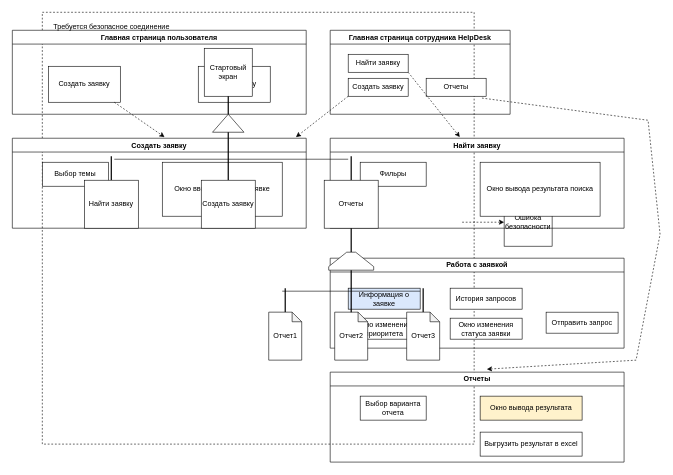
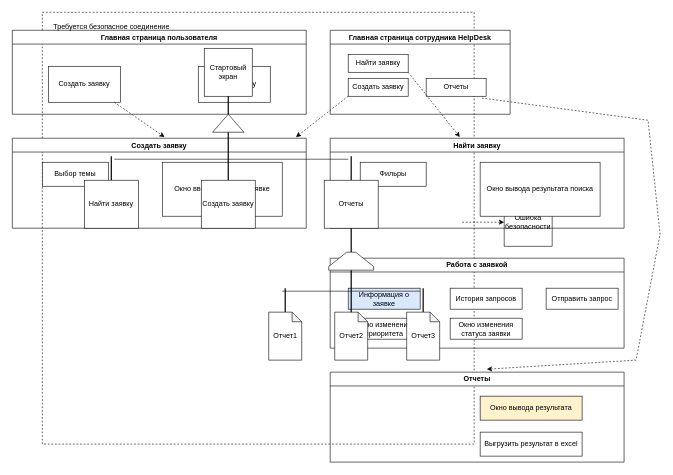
  <mxCell id="0" />
  <mxCell id="1" parent="0" />
  <mxCell id="2" value="" style="whiteSpace=wrap;html=1;aspect=fixed;dashed=1;" vertex="1" parent="1"><mxGeometry x="70" y="20" width="720" height="720" as="geometry" /></mxCell>
  <mxCell id="3" value="Главная страница пользователя" style="swimlane;whiteSpace=wrap;html=1;" vertex="1" parent="1"><mxGeometry x="20" y="50" width="490" height="140" as="geometry" /></mxCell>
  <mxCell id="4" value="Создать заявку" style="rounded=0;whiteSpace=wrap;html=1;" vertex="1" parent="3"><mxGeometry x="60" y="60" width="120" height="60" as="geometry" /></mxCell>
  <mxCell id="5" value="Найти заявку" style="rounded=0;whiteSpace=wrap;html=1;" vertex="1" parent="3"><mxGeometry x="310" y="60" width="120" height="60" as="geometry" /></mxCell>
  <mxCell id="6" value="Требуется безопасное соединение" style="text;html=1;resizable=0;autosize=1;align=center;verticalAlign=middle;points=[];fillColor=none;strokeColor=none;rounded=0;dashed=1;" vertex="1" parent="1"><mxGeometry x="75" y="30" width="220" height="30" as="geometry" /></mxCell>
  <mxCell id="7" value="Создать заявку" style="swimlane;whiteSpace=wrap;html=1;" vertex="1" parent="1"><mxGeometry x="20" y="230" width="490" height="150" as="geometry" /></mxCell>
  <mxCell id="8" value="Выбор темы" style="rounded=0;whiteSpace=wrap;html=1;" vertex="1" parent="7"><mxGeometry x="50" y="40" width="110" height="40" as="geometry" /></mxCell>
  <mxCell id="9" value="Окно ввода данных о заявке" style="rounded=0;whiteSpace=wrap;html=1;" vertex="1" parent="7"><mxGeometry x="250" y="40" width="200" height="90" as="geometry" /></mxCell>
  <mxCell id="10" value="" style="endArrow=classic;html=1;rounded=0;dashed=1;" edge="1" parent="1" target="17"><mxGeometry width="50" height="50" relative="1" as="geometry"><mxPoint x="770" y="370" as="sourcePoint" /><mxPoint x="880" y="370" as="targetPoint" /></mxGeometry></mxCell>
  <mxCell id="11" value="Главная страница сотрудника HelpDesk" style="swimlane;whiteSpace=wrap;html=1;" vertex="1" parent="1"><mxGeometry x="550" y="50" width="300" height="140" as="geometry" /></mxCell>
  <mxCell id="12" value="Создать заявку" style="rounded=0;whiteSpace=wrap;html=1;" vertex="1" parent="11"><mxGeometry x="30" y="80" width="100" height="30" as="geometry" /></mxCell>
  <mxCell id="13" value="Найти заявку" style="rounded=0;whiteSpace=wrap;html=1;" vertex="1" parent="11"><mxGeometry x="30" y="40" width="100" height="30" as="geometry" /></mxCell>
  <mxCell id="14" value="Отчеты" style="rounded=0;whiteSpace=wrap;html=1;" vertex="1" parent="11"><mxGeometry x="160" y="80" width="100" height="30" as="geometry" /></mxCell>
  <mxCell id="15" value="" style="endArrow=classic;html=1;rounded=0;exitX=0.917;exitY=1;exitDx=0;exitDy=0;exitPerimeter=0;entryX=0.441;entryY=-0.013;entryDx=0;entryDy=0;entryPerimeter=0;dashed=1;" edge="1" parent="11" target="18"><mxGeometry width="50" height="50" relative="1" as="geometry"><mxPoint x="130" y="70" as="sourcePoint" /><mxPoint x="213.78" y="128.05" as="targetPoint" /></mxGeometry></mxCell>
  <mxCell id="16" value="" style="endArrow=classic;html=1;rounded=0;exitX=0.917;exitY=1;exitDx=0;exitDy=0;exitPerimeter=0;entryX=0.965;entryY=-0.013;entryDx=0;entryDy=0;entryPerimeter=0;dashed=1;" edge="1" parent="11" target="7"><mxGeometry width="50" height="50" relative="1" as="geometry"><mxPoint x="30" y="110" as="sourcePoint" /><mxPoint x="113.78" y="168.05" as="targetPoint" /></mxGeometry></mxCell>
  <mxCell id="17" value="&lt;div&gt;Ошибка&lt;/div&gt;&lt;div&gt;безопасности&lt;br&gt;&lt;/div&gt;" style="whiteSpace=wrap;html=1;aspect=fixed;" vertex="1" parent="1"><mxGeometry x="840" y="330" width="80" height="80" as="geometry" /></mxCell>
  <mxCell id="18" value="Найти заявку" style="swimlane;whiteSpace=wrap;html=1;" vertex="1" parent="1"><mxGeometry x="550" y="230" width="490" height="150" as="geometry" /></mxCell>
  <mxCell id="19" value="Фильры" style="rounded=0;whiteSpace=wrap;html=1;" vertex="1" parent="18"><mxGeometry x="50" y="40" width="110" height="40" as="geometry" /></mxCell>
  <mxCell id="20" value="Окно вывода результата поиска" style="rounded=0;whiteSpace=wrap;html=1;" vertex="1" parent="18"><mxGeometry x="250" y="40" width="200" height="90" as="geometry" /></mxCell>
  <mxCell id="21" value="Стартовый экран" style="whiteSpace=wrap;html=1;aspect=fixed;" vertex="1" parent="1"><mxGeometry x="340" y="80" width="80" height="80" as="geometry" /></mxCell>
  <mxCell id="22" value="Работа с заявкой" style="swimlane;whiteSpace=wrap;html=1;" vertex="1" parent="1"><mxGeometry x="550" y="430" width="490" height="150" as="geometry" /></mxCell>
  <mxCell id="23" value="Окно изменения приоритета" style="rounded=0;whiteSpace=wrap;html=1;" vertex="1" parent="22"><mxGeometry x="30" y="100" width="120" height="35" as="geometry" /></mxCell>
- <mxCell id="24" value="Отправить запрос" style="rounded=0;whiteSpace=wrap;html=1;" vertex="1" parent="22"><mxGeometry x="360" y="90" width="120" height="35" as="geometry" /></mxCell>
+ <mxCell id="24" value="Отправить запрос" style="rounded=0;whiteSpace=wrap;html=1;" vertex="1" parent="22"><mxGeometry x="360" y="50" width="120" height="35" as="geometry" /></mxCell>
  <mxCell id="25" value="История запросов" style="rounded=0;whiteSpace=wrap;html=1;" vertex="1" parent="22"><mxGeometry x="200" y="50" width="120" height="35" as="geometry" /></mxCell>
  <mxCell id="26" value="Информация о заявке" style="rounded=0;whiteSpace=wrap;html=1;fillColor=#dae8fc;" vertex="1" parent="22"><mxGeometry x="30" y="50" width="120" height="35" as="geometry" /></mxCell>
  <mxCell id="27" value="Окно изменения статуса заявки" style="rounded=0;whiteSpace=wrap;html=1;" vertex="1" parent="22"><mxGeometry x="200" y="100" width="120" height="35" as="geometry" /></mxCell>
  <mxCell id="28" value="" style="verticalLabelPosition=bottom;verticalAlign=top;html=1;shape=mxgraph.basic.acute_triangle;dx=0.5;" vertex="1" parent="1"><mxGeometry x="353.75" y="190" width="52.5" height="30" as="geometry" /></mxCell>
  <mxCell id="29" value="Отчеты" style="swimlane;whiteSpace=wrap;html=1;startSize=23;" vertex="1" parent="1"><mxGeometry x="550" y="620" width="490" height="150" as="geometry" /></mxCell>
- <mxCell id="30" value="Выбор варианта отчета" style="rounded=0;whiteSpace=wrap;html=1;" vertex="1" parent="29"><mxGeometry x="50" y="40" width="110" height="40" as="geometry" /></mxCell>
  <mxCell id="31" value="Окно вывода результата " style="rounded=0;whiteSpace=wrap;html=1;fillColor=#fff2cc;" vertex="1" parent="29"><mxGeometry x="250" y="40" width="170" height="40" as="geometry" /></mxCell>
  <mxCell id="32" value="Выгрузить результат в excel" style="rounded=0;whiteSpace=wrap;html=1;" vertex="1" parent="29"><mxGeometry x="250" y="100" width="170" height="40" as="geometry" /></mxCell>
  <mxCell id="33" value="" style="line;strokeWidth=2;direction=south;html=1;" vertex="1" parent="1"><mxGeometry x="375" y="220" width="10" height="80" as="geometry" /></mxCell>
  <mxCell id="34" value="" style="endArrow=classic;html=1;rounded=0;exitX=0.917;exitY=1;exitDx=0;exitDy=0;exitPerimeter=0;entryX=0.518;entryY=-0.013;entryDx=0;entryDy=0;entryPerimeter=0;dashed=1;" edge="1" parent="1" source="4" target="7"><mxGeometry width="50" height="50" relative="1" as="geometry"><mxPoint x="390" y="410" as="sourcePoint" /><mxPoint x="440" y="360" as="targetPoint" /></mxGeometry></mxCell>
  <mxCell id="35" value="" style="line;strokeWidth=2;direction=south;html=1;" vertex="1" parent="1"><mxGeometry x="375" y="160" width="10" height="30" as="geometry" /></mxCell>
  <mxCell id="36" value="" style="line;strokeWidth=1;html=1;perimeter=backbonePerimeter;points=[];outlineConnect=0;" vertex="1" parent="1"><mxGeometry x="190" y="260" width="390" height="10" as="geometry" /></mxCell>
  <mxCell id="37" value="" style="endArrow=classic;html=1;rounded=0;exitX=0.93;exitY=1.1;exitDx=0;exitDy=0;exitPerimeter=0;entryX=0.533;entryY=-0.033;entryDx=0;entryDy=0;entryPerimeter=0;dashed=1;" edge="1" parent="1" source="14" target="29"><mxGeometry width="50" height="50" relative="1" as="geometry"><mxPoint x="690" y="130" as="sourcePoint" /><mxPoint x="776.09" y="238.05" as="targetPoint" /><Array as="points"><mxPoint x="1080" y="200" /><mxPoint x="1100" y="390" /><mxPoint x="1060" y="600" /></Array></mxGeometry></mxCell>
  <mxCell id="38" value="" style="line;strokeWidth=2;direction=south;html=1;" vertex="1" parent="1"><mxGeometry x="580" y="260" width="10" height="40" as="geometry" /></mxCell>
  <mxCell id="39" value="" style="line;strokeWidth=2;direction=south;html=1;" vertex="1" parent="1"><mxGeometry x="180" y="260" width="10" height="40" as="geometry" /></mxCell>
  <mxCell id="40" value="Найти заявку" style="rounded=0;whiteSpace=wrap;html=1;strokeWidth=1;" vertex="1" parent="1"><mxGeometry x="140" y="300" width="90" height="80" as="geometry" /></mxCell>
  <mxCell id="41" value="Отчеты" style="rounded=0;whiteSpace=wrap;html=1;strokeWidth=1;" vertex="1" parent="1"><mxGeometry x="540" y="300" width="90" height="80" as="geometry" /></mxCell>
  <mxCell id="42" value="Создать заявку" style="rounded=0;whiteSpace=wrap;html=1;strokeWidth=1;" vertex="1" parent="1"><mxGeometry x="335" y="300" width="90" height="80" as="geometry" /></mxCell>
  <mxCell id="43" value="" style="line;strokeWidth=2;direction=south;html=1;" vertex="1" parent="1"><mxGeometry x="580" y="380" width="10" height="40" as="geometry" /></mxCell>
  <mxCell id="44" value="" style="shape=loopLimit;whiteSpace=wrap;html=1;strokeWidth=1;size=30;" vertex="1" parent="1"><mxGeometry x="547.5" y="420" width="75" height="30" as="geometry" /></mxCell>
  <mxCell id="45" value="" style="line;strokeWidth=2;direction=south;html=1;" vertex="1" parent="1"><mxGeometry x="580" y="450" width="10" height="80" as="geometry" /></mxCell>
  <mxCell id="46" value="" style="line;strokeWidth=1;html=1;perimeter=backbonePerimeter;points=[];outlineConnect=0;" vertex="1" parent="1"><mxGeometry x="470" y="480" width="230" height="10" as="geometry" /></mxCell>
  <mxCell id="47" value="" style="line;strokeWidth=2;direction=south;html=1;" vertex="1" parent="1"><mxGeometry x="470" y="480" width="10" height="40" as="geometry" /></mxCell>
  <mxCell id="48" value="" style="line;strokeWidth=2;direction=south;html=1;" vertex="1" parent="1"><mxGeometry x="700" y="480" width="10" height="40" as="geometry" /></mxCell>
  <mxCell id="49" value="Отчет1" style="shape=note;whiteSpace=wrap;html=1;backgroundOutline=1;darkOpacity=0.05;strokeWidth=1;size=16;" vertex="1" parent="1"><mxGeometry x="447.5" y="520" width="55" height="80" as="geometry" /></mxCell>
  <mxCell id="50" value="Отчет2" style="shape=note;whiteSpace=wrap;html=1;backgroundOutline=1;darkOpacity=0.05;strokeWidth=1;size=16;" vertex="1" parent="1"><mxGeometry x="557.5" y="520" width="55" height="80" as="geometry" /></mxCell>
  <mxCell id="51" value="Отчет3" style="shape=note;whiteSpace=wrap;html=1;backgroundOutline=1;darkOpacity=0.05;strokeWidth=1;size=16;" vertex="1" parent="1"><mxGeometry x="677.5" y="520" width="55" height="80" as="geometry" /></mxCell>
